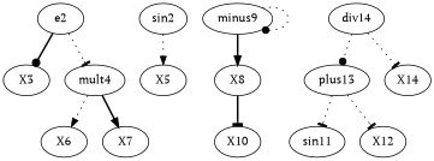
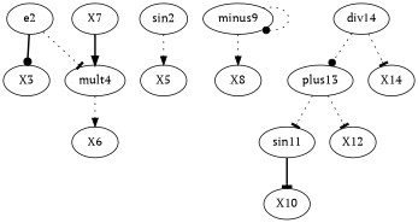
  digraph {
    fontname="PT Serif"
    node [fontname="PT Serif"]
    edge [arrowhead=tee fontname="PT Serif" style=dotted]
    n1 [label=e2]
    X3
    mult4
    sin2
    X5
    X6
    X7
    minus9
    X8
    sin11
    X10
    plus13
    X12
    n14 [label=div14]
    X14
    n1 -> X3 [arrowhead=dot style=bold]
    n1 -> mult4
    mult4 -> X6 [arrowhead=normal]
-   mult4 -> X7 [arrowhead=normal style=bold]
+   X7 -> mult4 [arrowhead=normal style=bold]
    sin2 -> X5 [arrowhead=normal]
    minus9 -> minus9 [arrowhead=dot]
-   minus9 -> X8 [arrowhead=normal style=bold]
-   X8 -> X10 [style=bold]
+   minus9 -> X8 [arrowhead=normal]
+   sin11 -> X10 [style=bold]
    plus13 -> sin11
    plus13 -> X12
    n14 -> plus13 [arrowhead=dot]
    n14 -> X14
  }
